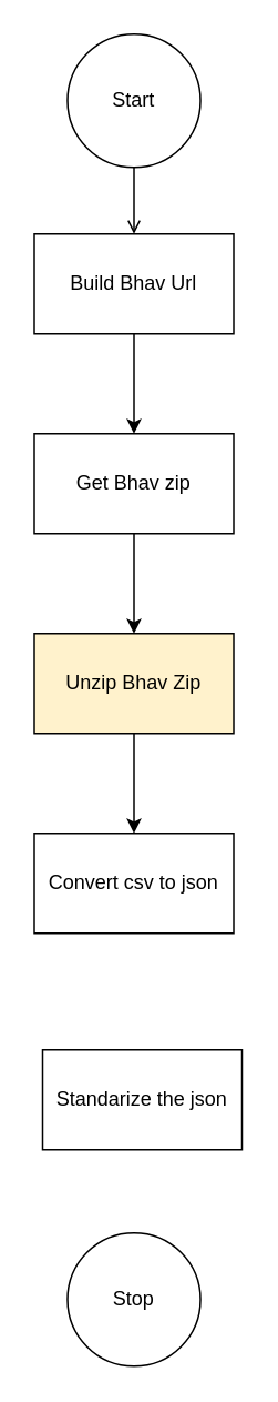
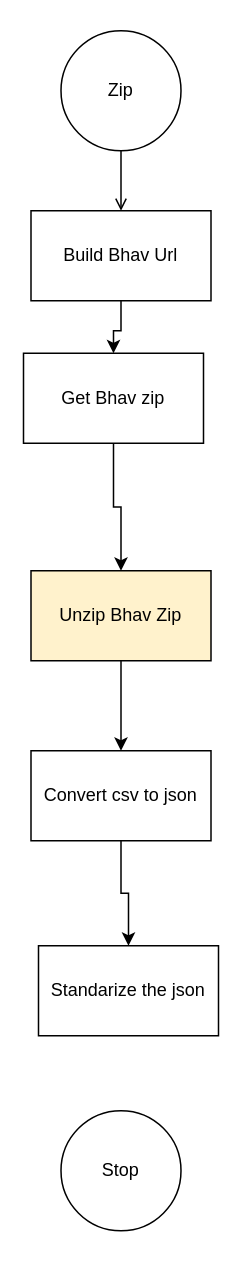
  <mxCell id="0" />
  <mxCell id="1" parent="0" />
  <mxCell id="2" style="edgeStyle=orthogonalEdgeStyle;rounded=0;orthogonalLoop=1;jettySize=auto;html=1;entryX=0.5;entryY=0;entryDx=0;entryDy=0;" edge="1" parent="1" source="3" target="5"><mxGeometry relative="1" as="geometry" /></mxCell>
  <mxCell id="3" value="Build Bhav Url" style="rounded=0;whiteSpace=wrap;html=1;" vertex="1" parent="1"><mxGeometry x="20" y="140" width="120" height="60" as="geometry" /></mxCell>
  <mxCell id="4" style="edgeStyle=orthogonalEdgeStyle;rounded=0;orthogonalLoop=1;jettySize=auto;html=1;" edge="1" parent="1" source="5" target="7"><mxGeometry relative="1" as="geometry" /></mxCell>
- <mxCell id="5" value="Get Bhav zip" style="rounded=0;whiteSpace=wrap;html=1;" vertex="1" parent="1"><mxGeometry x="20" y="260" width="120" height="60" as="geometry" /></mxCell>
+ <mxCell id="5" value="Get Bhav zip" style="rounded=0;whiteSpace=wrap;html=1;" vertex="1" parent="1"><mxGeometry x="15" y="235" width="120" height="60" as="geometry" /></mxCell>
  <mxCell id="6" style="edgeStyle=orthogonalEdgeStyle;rounded=0;orthogonalLoop=1;jettySize=auto;html=1;entryX=0.5;entryY=0;entryDx=0;entryDy=0;" edge="1" parent="1" source="7" target="9"><mxGeometry relative="1" as="geometry" /></mxCell>
  <mxCell id="7" value="Unzip Bhav Zip" style="rounded=0;whiteSpace=wrap;html=1;fillColor=#fff2cc;" vertex="1" parent="1"><mxGeometry x="20" y="380" width="120" height="60" as="geometry" /></mxCell>
+ <mxCell id="8" style="edgeStyle=orthogonalEdgeStyle;rounded=0;orthogonalLoop=1;jettySize=auto;html=1;entryX=0.5;entryY=0;entryDx=0;entryDy=0;" edge="1" parent="1" source="9" target="10"><mxGeometry relative="1" as="geometry" /></mxCell>
  <mxCell id="9" value="Convert csv to json" style="rounded=0;whiteSpace=wrap;html=1;" vertex="1" parent="1"><mxGeometry x="20" y="500" width="120" height="60" as="geometry" /></mxCell>
  <mxCell id="10" value="Standarize the json" style="rounded=0;whiteSpace=wrap;html=1;" vertex="1" parent="1"><mxGeometry x="25" y="630" width="120" height="60" as="geometry" /></mxCell>
  <mxCell id="11" style="edgeStyle=orthogonalEdgeStyle;rounded=0;orthogonalLoop=1;jettySize=auto;html=1;entryX=0.5;entryY=0;entryDx=0;entryDy=0;endArrow=open;" edge="1" parent="1" source="12" target="3"><mxGeometry relative="1" as="geometry" /></mxCell>
- <mxCell id="12" value="Start" style="ellipse;whiteSpace=wrap;html=1;aspect=fixed;" vertex="1" parent="1"><mxGeometry x="40" width="80" height="80" as="geometry" y="20" /></mxCell>
+ <mxCell id="12" value="Zip" style="ellipse;whiteSpace=wrap;html=1;aspect=fixed;" vertex="1" parent="1"><mxGeometry x="40" width="80" height="80" as="geometry" y="20" /></mxCell>
  <mxCell id="13" value="Stop" style="ellipse;whiteSpace=wrap;html=1;aspect=fixed;" vertex="1" parent="1"><mxGeometry x="40" y="740" width="80" height="80" as="geometry" /></mxCell>
